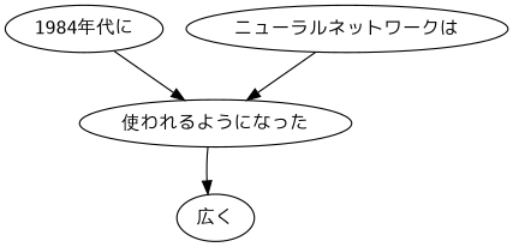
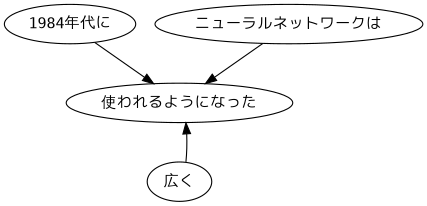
  digraph {
    fontname="DejaVu Sans Mono"
    node [fontname="DejaVu Sans Mono"]
    edge [fontname="DejaVu Sans Mono"]
    n1 [label="1984年代に"]
    n2 [label="使われるようになった"]
    n3 [label="ニューラルネットワークは"]
    n4 [label="広く"]
    n1 -> n2
    n3 -> n2
-   n2 -> n4
+   n4 -> n2
  }
